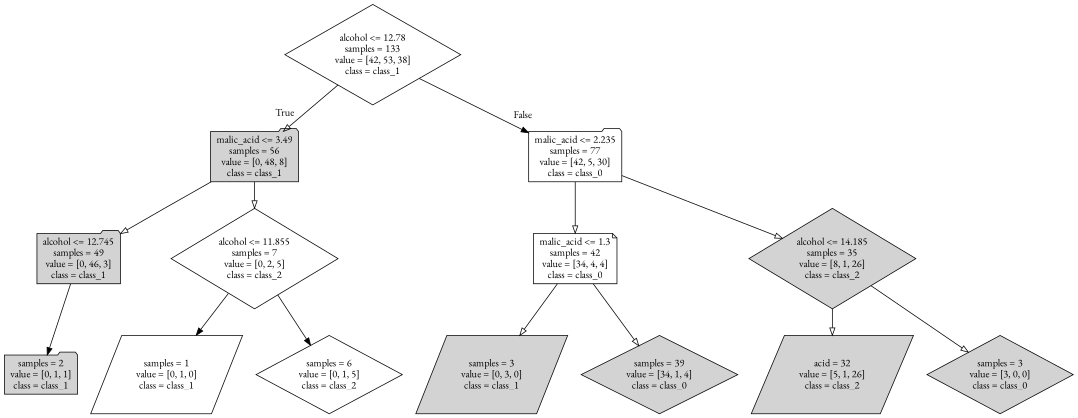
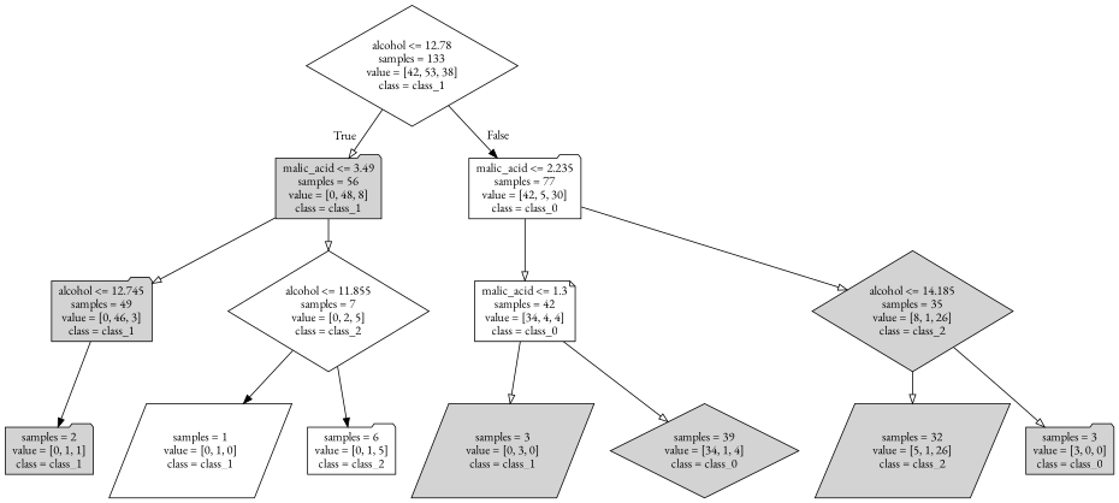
  digraph {
    fontname="EB Garamond"
    node [color=black fillcolor=lightgrey fontname="EB Garamond" shape=diamond style=filled]
    edge [arrowhead=onormal fontname="EB Garamond"]
    n1 [fillcolor=white label="alcohol <= 12.78\nsamples = 133\nvalue = [42, 53, 38]\nclass = class_1"]
    n2 [label="malic_acid <= 3.49\nsamples = 56\nvalue = [0, 48, 8]\nclass = class_1" shape=folder]
    n3 [fillcolor=white label="malic_acid <= 2.235\nsamples = 77\nvalue = [42, 5, 30]\nclass = class_0" shape=folder]
    n4 [label="alcohol <= 12.745\nsamples = 49\nvalue = [0, 46, 3]\nclass = class_1" shape=folder]
    n5 [fillcolor=white label="alcohol <= 11.855\nsamples = 7\nvalue = [0, 2, 5]\nclass = class_2"]
    n6 [fillcolor=white label="malic_acid <= 1.3\nsamples = 42\nvalue = [34, 4, 4]\nclass = class_0" shape=note]
    n7 [label="alcohol <= 14.185\nsamples = 35\nvalue = [8, 1, 26]\nclass = class_2"]
    n8 [label="samples = 2\nvalue = [0, 1, 1]\nclass = class_1" shape=folder]
    n9 [fillcolor=white label="samples = 1\nvalue = [0, 1, 0]\nclass = class_1" shape=parallelogram]
-   n10 [fillcolor=white label="samples = 6\nvalue = [0, 1, 5]\nclass = class_2"]
+   n10 [fillcolor=white label="samples = 6\nvalue = [0, 1, 5]\nclass = class_2" shape=folder]
    n11 [label="samples = 3\nvalue = [0, 3, 0]\nclass = class_1" shape=parallelogram]
    n12 [label="samples = 39\nvalue = [34, 1, 4]\nclass = class_0"]
-   n13 [label="acid = 32\nvalue = [5, 1, 26]\nclass = class_2" shape=parallelogram]
-   n14 [label="samples = 3\nvalue = [3, 0, 0]\nclass = class_0"]
+   n13 [label="samples = 32\nvalue = [5, 1, 26]\nclass = class_2" shape=parallelogram]
+   n14 [label="samples = 3\nvalue = [3, 0, 0]\nclass = class_0" shape=folder]
    n1 -> n2 [headlabel=True labelangle=45 labeldistance=2.5]
    n1 -> n3 [arrowhead=normal headlabel=False labelangle=-45 labeldistance=2.5]
    n2 -> n4
    n2 -> n5
    n3 -> n6
    n3 -> n7
    n4 -> n8 [arrowhead=normal]
    n5 -> n9 [arrowhead=normal]
    n5 -> n10 [arrowhead=normal]
    n6 -> n11
    n6 -> n12
    n7 -> n13
    n7 -> n14
  }
